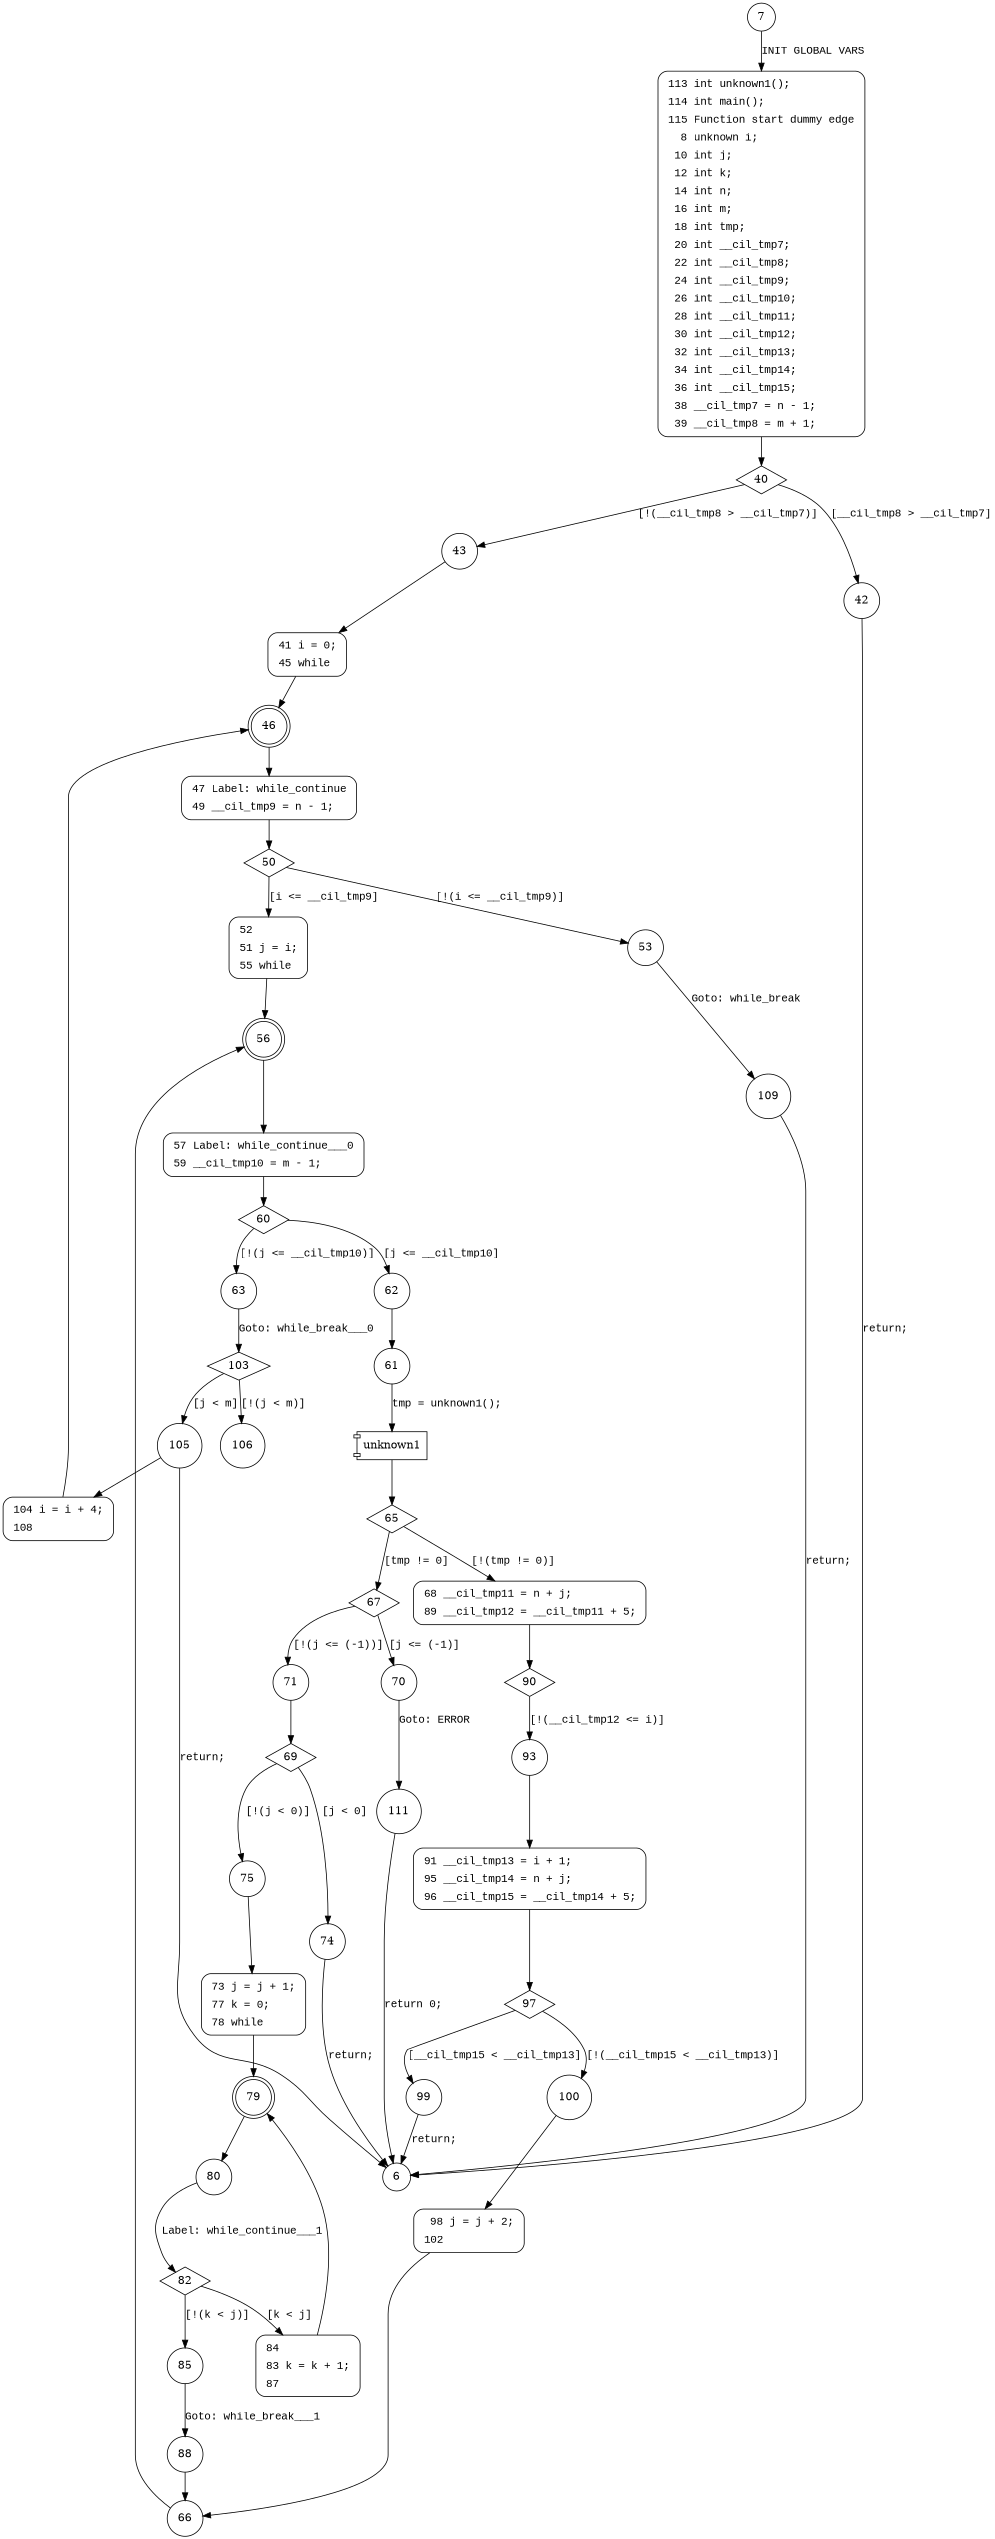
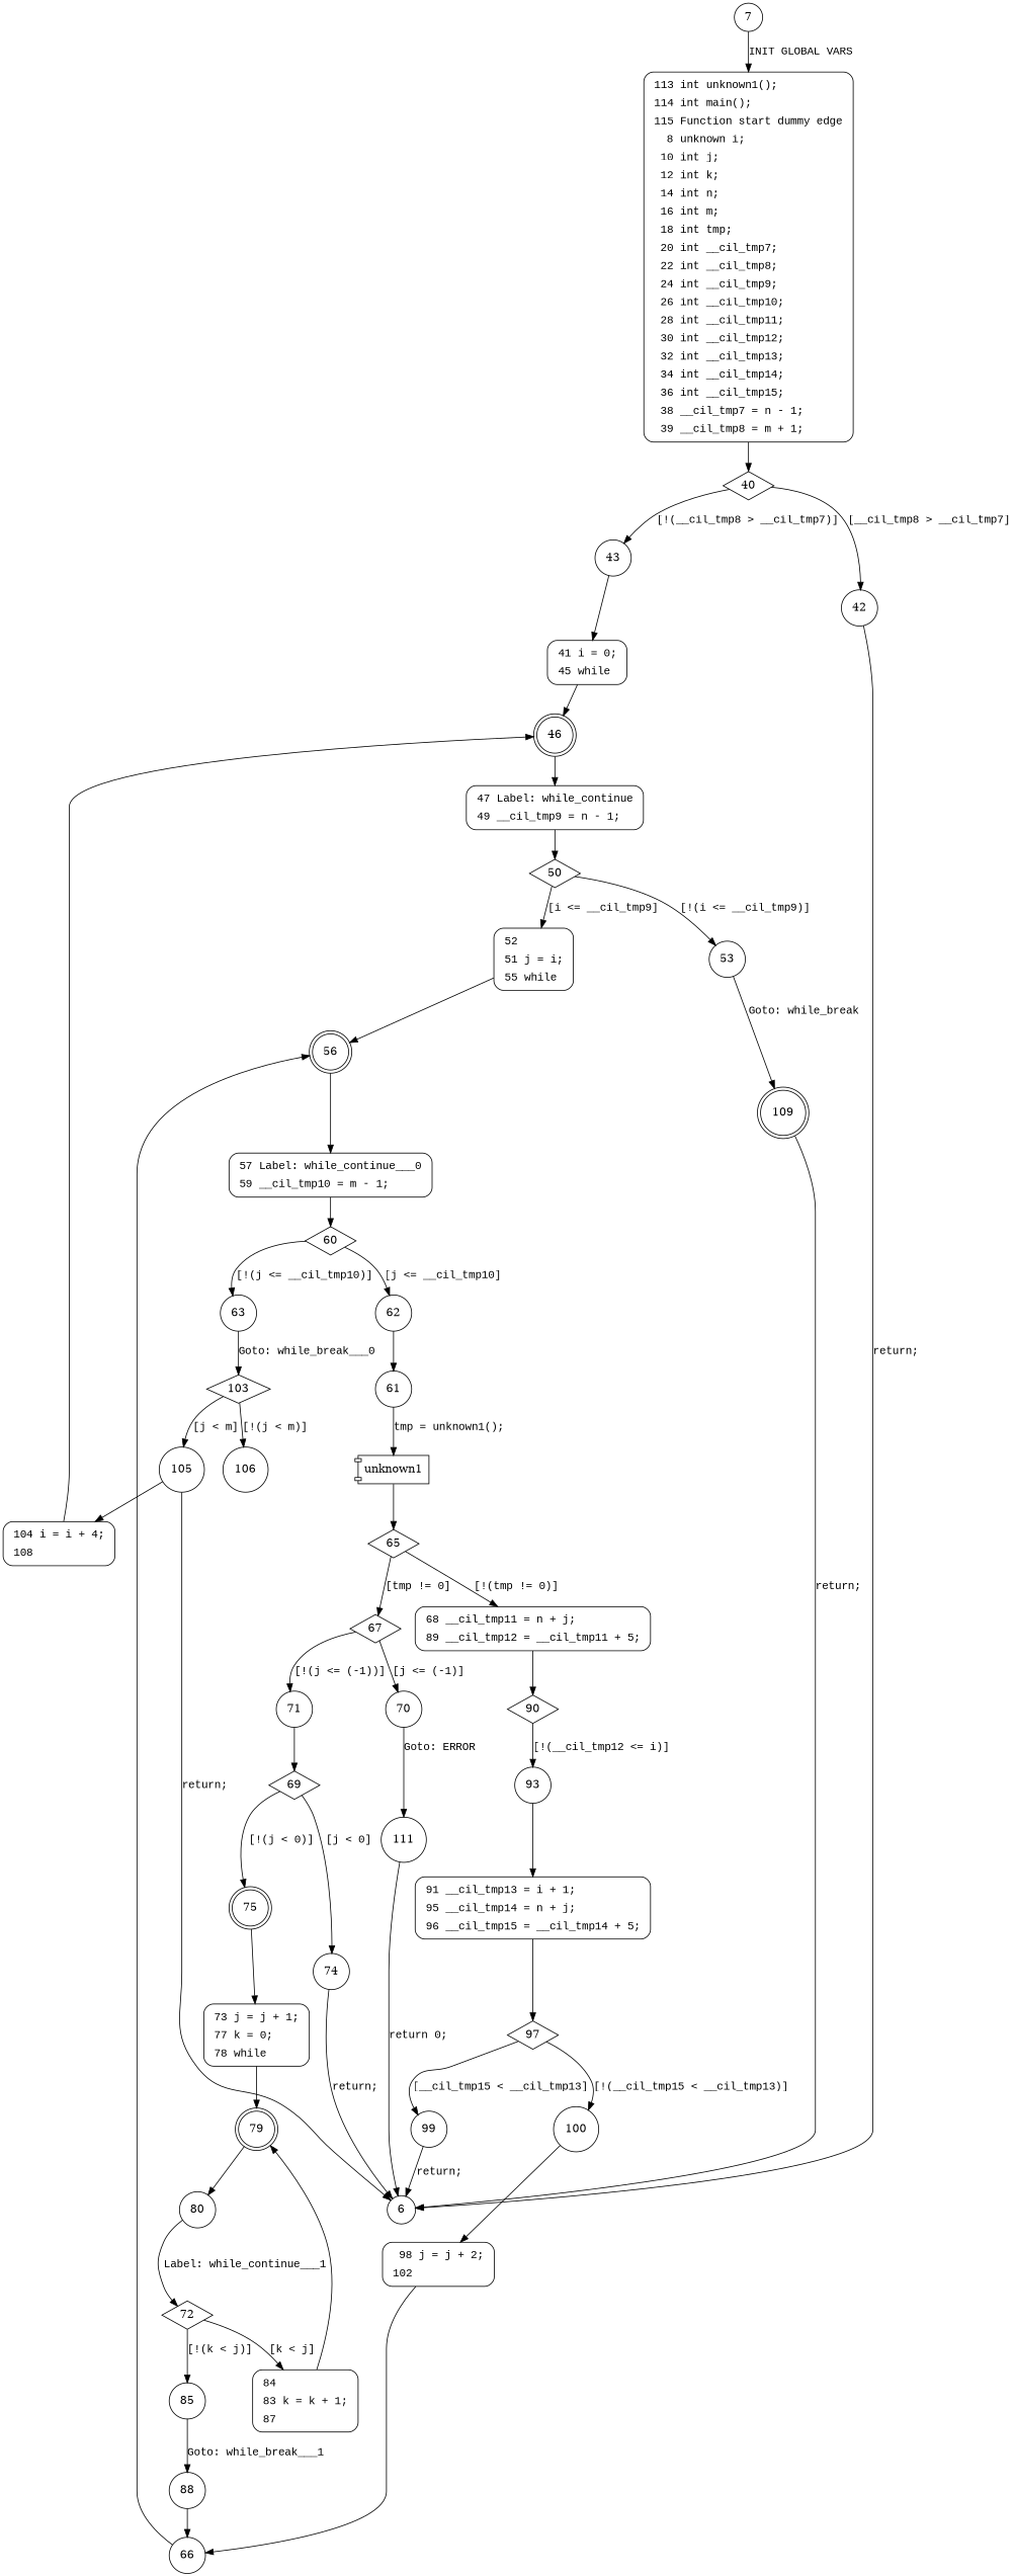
  digraph {
    node [shape=circle]
    edge [fontname="Courier New"]
    n1 [fillcolor=white fontname="Courier New" label=<<table border="0" cellborder="0" cellpadding="3" bgcolor="white"><tr><td align="right">113</td><td align="left">int unknown1();</td></tr><tr><td align="right">114</td><td align="left">int main();</td></tr><tr><td align="right">115</td><td align="left">Function start dummy edge</td></tr><tr><td align="right">8</td><td align="left">unknown i;</td></tr><tr><td align="right">10</td><td align="left">int j;</td></tr><tr><td align="right">12</td><td align="left">int k;</td></tr><tr><td align="right">14</td><td align="left">int n;</td></tr><tr><td align="right">16</td><td align="left">int m;</td></tr><tr><td align="right">18</td><td align="left">int tmp;</td></tr><tr><td align="right">20</td><td align="left">int __cil_tmp7;</td></tr><tr><td align="right">22</td><td align="left">int __cil_tmp8;</td></tr><tr><td align="right">24</td><td align="left">int __cil_tmp9;</td></tr><tr><td align="right">26</td><td align="left">int __cil_tmp10;</td></tr><tr><td align="right">28</td><td align="left">int __cil_tmp11;</td></tr><tr><td align="right">30</td><td align="left">int __cil_tmp12;</td></tr><tr><td align="right">32</td><td align="left">int __cil_tmp13;</td></tr><tr><td align="right">34</td><td align="left">int __cil_tmp14;</td></tr><tr><td align="right">36</td><td align="left">int __cil_tmp15;</td></tr><tr><td align="right">38</td><td align="left">__cil_tmp7 = n - 1;</td></tr><tr><td align="right">39</td><td align="left">__cil_tmp8 = m + 1;</td></tr></table>> penwidth=1 shape=Mrecord style="filled,bold"]
    7
    40 [shape=diamond]
    43
    42
    n6 [fillcolor=white fontname="Courier New" label=<<table border="0" cellborder="0" cellpadding="3" bgcolor="white"><tr><td align="right">41</td><td align="left">i = 0;</td></tr><tr><td align="right">45</td><td align="left">while</td></tr></table>> penwidth=1 shape=Mrecord style="filled,bold"]
    6
    46 [shape=doublecircle]
    n9 [fillcolor=white fontname="Courier New" label=<<table border="0" cellborder="0" cellpadding="3" bgcolor="white"><tr><td align="right">47</td><td align="left">Label: while_continue</td></tr><tr><td align="right">49</td><td align="left">__cil_tmp9 = n - 1;</td></tr></table>> penwidth=1 shape=Mrecord style="filled,bold"]
    50 [shape=diamond]
    53
    n12 [fillcolor=white fontname="Courier New" label=<<table border="0" cellborder="0" cellpadding="3" bgcolor="white"><tr><td align="right">52</td><td align="left"></td></tr><tr><td align="right">51</td><td align="left">j = i;</td></tr><tr><td align="right">55</td><td align="left">while</td></tr></table>> penwidth=1 shape=Mrecord style="filled,bold"]
-   109
+   109 [shape=doublecircle]
    56 [shape=doublecircle]
    n15 [fillcolor=white fontname="Courier New" label=<<table border="0" cellborder="0" cellpadding="3" bgcolor="white"><tr><td align="right">57</td><td align="left">Label: while_continue___0</td></tr><tr><td align="right">59</td><td align="left">__cil_tmp10 = m - 1;</td></tr></table>> penwidth=1 shape=Mrecord style="filled,bold"]
    60 [shape=diamond]
    63
    62
    103 [shape=diamond]
    61
    106
    105
    n23 [label=unknown1 shape=component]
    65 [shape=diamond]
    n25 [fillcolor=white fontname="Courier New" label=<<table border="0" cellborder="0" cellpadding="3" bgcolor="white"><tr><td align="right">68</td><td align="left">__cil_tmp11 = n + j;</td></tr><tr><td align="right">89</td><td align="left">__cil_tmp12 = __cil_tmp11 + 5;</td></tr></table>> penwidth=1 shape=Mrecord style="filled,bold"]
    67 [shape=diamond]
    90 [shape=diamond]
    71
    70
    93
    69 [shape=diamond]
    111
-   75
+   75 [shape=doublecircle]
    74
    n35 [fillcolor=white fontname="Courier New" label=<<table border="0" cellborder="0" cellpadding="3" bgcolor="white"><tr><td align="right">73</td><td align="left">j = j + 1;</td></tr><tr><td align="right">77</td><td align="left">k = 0;</td></tr><tr><td align="right">78</td><td align="left">while</td></tr></table>> penwidth=1 shape=Mrecord style="filled,bold"]
    79 [shape=doublecircle]
    80
-   82 [shape=diamond]
+   82 [shape=diamond label=72]
    85
    n40 [fillcolor=white fontname="Courier New" label=<<table border="0" cellborder="0" cellpadding="3" bgcolor="white"><tr><td align="right">84</td><td align="left"></td></tr><tr><td align="right">83</td><td align="left">k = k + 1;</td></tr><tr><td align="right">87</td><td align="left"></td></tr></table>> penwidth=1 shape=Mrecord style="filled,bold"]
    88
    66
    n43 [fillcolor=white fontname="Courier New" label=<<table border="0" cellborder="0" cellpadding="3" bgcolor="white"><tr><td align="right">91</td><td align="left">__cil_tmp13 = i + 1;</td></tr><tr><td align="right">95</td><td align="left">__cil_tmp14 = n + j;</td></tr><tr><td align="right">96</td><td align="left">__cil_tmp15 = __cil_tmp14 + 5;</td></tr></table>> penwidth=1 shape=Mrecord style="filled,bold"]
    97 [shape=diamond]
    100
    99
    n47 [fillcolor=white fontname="Courier New" label=<<table border="0" cellborder="0" cellpadding="3" bgcolor="white"><tr><td align="right">98</td><td align="left">j = j + 2;</td></tr><tr><td align="right">102</td><td align="left"></td></tr></table>> penwidth=1 shape=Mrecord style="filled,bold"]
    n48 [fillcolor=white fontname="Courier New" label=<<table border="0" cellborder="0" cellpadding="3" bgcolor="white"><tr><td align="right">104</td><td align="left">i = i + 4;</td></tr><tr><td align="right">108</td><td align="left"></td></tr></table>> penwidth=1 shape=Mrecord style="filled,bold"]
    n1 -> 40 [fontname=""]
    7 -> n1 [label="INIT GLOBAL VARS"]
    40 -> 43 [label="[!(__cil_tmp8 > __cil_tmp7)]"]
    40 -> 42 [label="[__cil_tmp8 > __cil_tmp7]"]
    43 -> n6
    42 -> 6 [label="return;"]
    n6 -> 46 [fontname=""]
    46 -> n9
    n9 -> 50 [fontname=""]
    50 -> 53 [label="[!(i <= __cil_tmp9)]"]
    50 -> n12 [label="[i <= __cil_tmp9]"]
    53 -> 109 [label="Goto: while_break"]
    n12 -> 56 [fontname=""]
    109 -> 6 [label="return;"]
    56 -> n15
    n15 -> 60 [fontname=""]
    60 -> 63 [label="[!(j <= __cil_tmp10)]"]
    60 -> 62 [label="[j <= __cil_tmp10]"]
    63 -> 103 [label="Goto: while_break___0"]
    62 -> 61
    103 -> 106 [label="[!(j < m)]"]
    103 -> 105 [label="[j < m]"]
    61 -> n23 [label="tmp = unknown1();"]
    105 -> 6 [label="return;"]
    105 -> n48
    n23 -> 65
    65 -> n25 [label="[!(tmp != 0)]"]
    65 -> 67 [label="[tmp != 0]"]
    n25 -> 90 [fontname=""]
    67 -> 71 [label="[!(j <= (-1))]"]
    67 -> 70 [label="[j <= (-1)]"]
    90 -> 93 [label="[!(__cil_tmp12 <= i)]"]
    71 -> 69
    70 -> 111 [label="Goto: ERROR"]
    93 -> n43
    69 -> 75 [label="[!(j < 0)]"]
    69 -> 74 [label="[j < 0]"]
    111 -> 6 [label="return 0;"]
    75 -> n35
    74 -> 6 [label="return;"]
    n35 -> 79 [fontname=""]
    79 -> 80
    80 -> 82 [label="Label: while_continue___1"]
    82 -> 85 [label="[!(k < j)]"]
    82 -> n40 [label="[k < j]"]
    85 -> 88 [label="Goto: while_break___1"]
    n40 -> 79 [fontname=""]
    88 -> 66
    66 -> 56
    n43 -> 97 [fontname=""]
    97 -> 100 [label="[!(__cil_tmp15 < __cil_tmp13)]"]
    97 -> 99 [label="[__cil_tmp15 < __cil_tmp13]"]
    100 -> n47
    99 -> 6 [label="return;"]
    n47 -> 66 [fontname=""]
    n48 -> 46 [fontname=""]
  }
